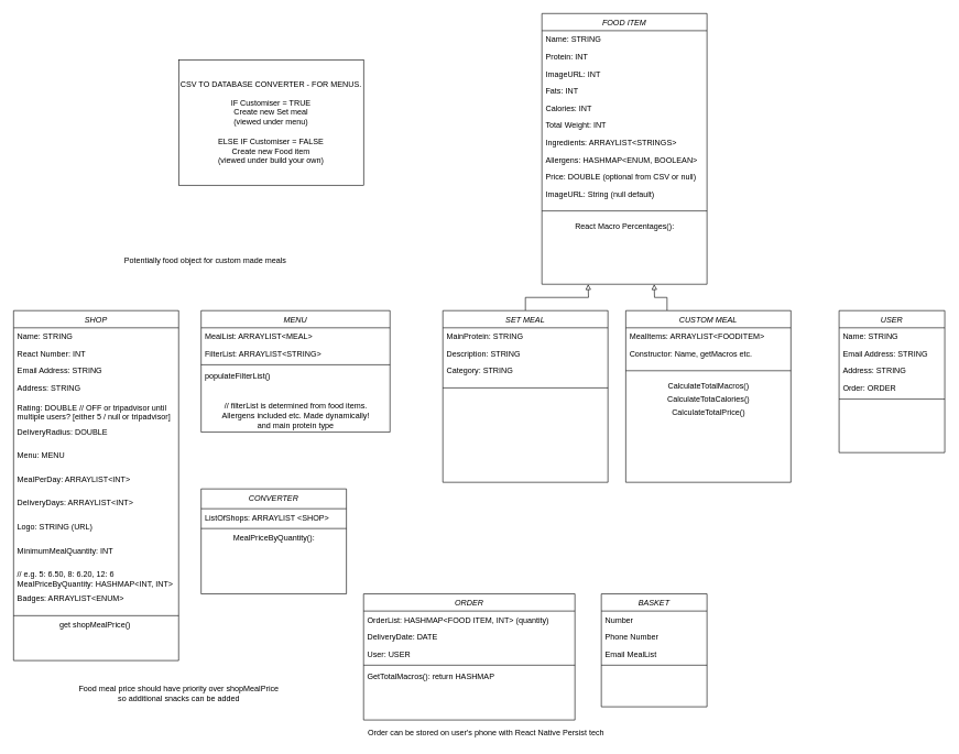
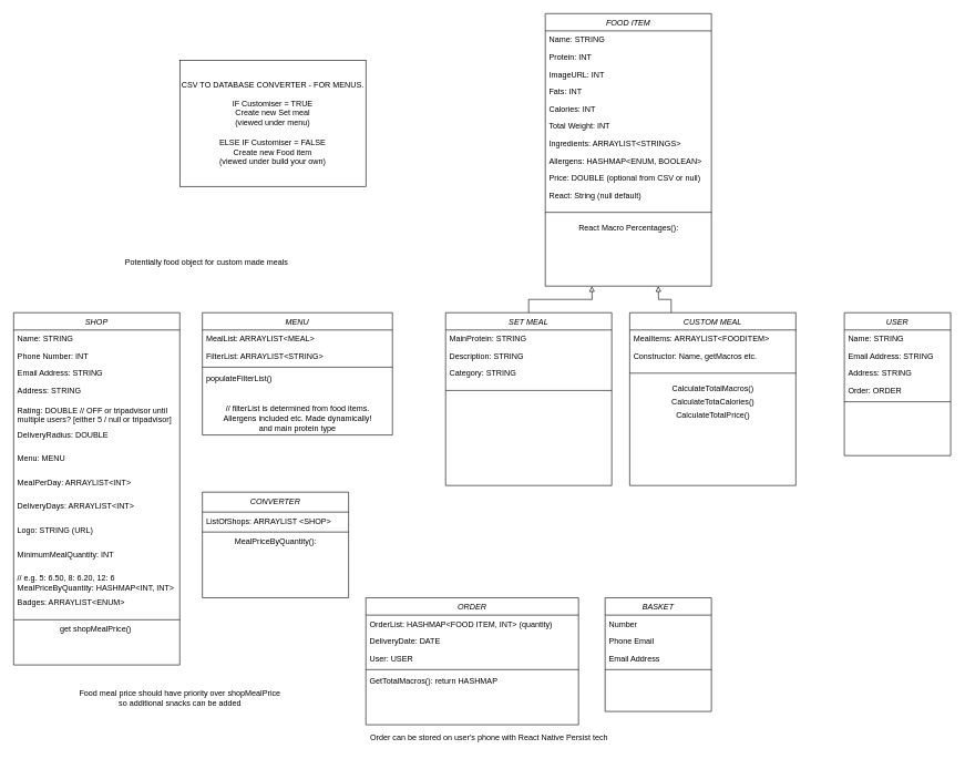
  <mxCell id="0" />
  <mxCell id="1" parent="0" />
  <mxCell id="2" value="SHOP" style="swimlane;fontStyle=2;align=center;verticalAlign=top;childLayout=stackLayout;horizontal=1;startSize=26;horizontalStack=0;resizeParent=1;resizeLast=0;collapsible=1;marginBottom=0;rounded=0;shadow=0;strokeWidth=1;" parent="1" vertex="1"><mxGeometry x="20" y="470" width="250" height="530" as="geometry"><mxRectangle x="230" y="140" width="160" height="26" as="alternateBounds" /></mxGeometry></mxCell>
  <mxCell id="3" value="Name: STRING" style="text;align=left;verticalAlign=top;spacingLeft=4;spacingRight=4;overflow=hidden;rotatable=0;points=[[0,0.5],[1,0.5]];portConstraint=eastwest;" parent="2" vertex="1"><mxGeometry y="26" width="250" height="26" as="geometry" /></mxCell>
- <mxCell id="4" value="React Number: INT" style="text;align=left;verticalAlign=top;spacingLeft=4;spacingRight=4;overflow=hidden;rotatable=0;points=[[0,0.5],[1,0.5]];portConstraint=eastwest;rounded=0;shadow=0;html=0;" parent="2" vertex="1"><mxGeometry y="52" width="250" height="26" as="geometry" /></mxCell>
+ <mxCell id="4" value="Phone Number: INT" style="text;align=left;verticalAlign=top;spacingLeft=4;spacingRight=4;overflow=hidden;rotatable=0;points=[[0,0.5],[1,0.5]];portConstraint=eastwest;rounded=0;shadow=0;html=0;" parent="2" vertex="1"><mxGeometry y="52" width="250" height="26" as="geometry" /></mxCell>
  <mxCell id="5" value="Email Address: STRING" style="text;align=left;verticalAlign=top;spacingLeft=4;spacingRight=4;overflow=hidden;rotatable=0;points=[[0,0.5],[1,0.5]];portConstraint=eastwest;rounded=0;shadow=0;html=0;" parent="2" vertex="1"><mxGeometry y="78" width="250" height="26" as="geometry" /></mxCell>
  <mxCell id="6" value="Address: STRING" style="text;align=left;verticalAlign=top;spacingLeft=4;spacingRight=4;overflow=hidden;rotatable=0;points=[[0,0.5],[1,0.5]];portConstraint=eastwest;rounded=0;shadow=0;html=0;" parent="2" vertex="1"><mxGeometry y="104" width="250" height="30" as="geometry" /></mxCell>
  <mxCell id="7" value="Rating: DOUBLE // OFF or tripadvisor until &#10;multiple users? [either 5 / null or tripadvisor]" style="text;align=left;verticalAlign=top;spacingLeft=4;spacingRight=4;overflow=hidden;rotatable=0;points=[[0,0.5],[1,0.5]];portConstraint=eastwest;rounded=0;shadow=0;html=0;" parent="2" vertex="1"><mxGeometry y="134" width="250" height="36" as="geometry" /></mxCell>
  <mxCell id="8" value="DeliveryRadius: DOUBLE" style="text;align=left;verticalAlign=top;spacingLeft=4;spacingRight=4;overflow=hidden;rotatable=0;points=[[0,0.5],[1,0.5]];portConstraint=eastwest;rounded=0;shadow=0;html=0;" parent="2" vertex="1"><mxGeometry y="170" width="250" height="36" as="geometry" /></mxCell>
  <mxCell id="9" value="Menu: MENU" style="text;align=left;verticalAlign=top;spacingLeft=4;spacingRight=4;overflow=hidden;rotatable=0;points=[[0,0.5],[1,0.5]];portConstraint=eastwest;rounded=0;shadow=0;html=0;" parent="2" vertex="1"><mxGeometry y="206" width="250" height="36" as="geometry" /></mxCell>
  <mxCell id="10" value="MealPerDay: ARRAYLIST&lt;INT&gt;" style="text;align=left;verticalAlign=top;spacingLeft=4;spacingRight=4;overflow=hidden;rotatable=0;points=[[0,0.5],[1,0.5]];portConstraint=eastwest;rounded=0;shadow=0;html=0;" parent="2" vertex="1"><mxGeometry y="242" width="250" height="36" as="geometry" /></mxCell>
  <mxCell id="11" value="DeliveryDays: ARRAYLIST&lt;INT&gt;" style="text;align=left;verticalAlign=top;spacingLeft=4;spacingRight=4;overflow=hidden;rotatable=0;points=[[0,0.5],[1,0.5]];portConstraint=eastwest;rounded=0;shadow=0;html=0;" parent="2" vertex="1"><mxGeometry y="278" width="250" height="36" as="geometry" /></mxCell>
  <mxCell id="12" value="Logo: STRING (URL)" style="text;align=left;verticalAlign=top;spacingLeft=4;spacingRight=4;overflow=hidden;rotatable=0;points=[[0,0.5],[1,0.5]];portConstraint=eastwest;rounded=0;shadow=0;html=0;" parent="2" vertex="1"><mxGeometry y="314" width="250" height="36" as="geometry" /></mxCell>
  <mxCell id="13" value="MinimumMealQuantity: INT" style="text;align=left;verticalAlign=top;spacingLeft=4;spacingRight=4;overflow=hidden;rotatable=0;points=[[0,0.5],[1,0.5]];portConstraint=eastwest;rounded=0;shadow=0;html=0;" parent="2" vertex="1"><mxGeometry y="350" width="250" height="36" as="geometry" /></mxCell>
  <mxCell id="14" value="// e.g. 5: 6.50, 8: 6.20, 12: 6 &#10;MealPriceByQuantity: HASHMAP&lt;INT, INT&gt;" style="text;align=left;verticalAlign=top;spacingLeft=4;spacingRight=4;overflow=hidden;rotatable=0;points=[[0,0.5],[1,0.5]];portConstraint=eastwest;rounded=0;shadow=0;html=0;" parent="2" vertex="1"><mxGeometry y="386" width="250" height="36" as="geometry" /></mxCell>
  <mxCell id="15" value="Badges: ARRAYLIST&lt;ENUM&gt;" style="text;align=left;verticalAlign=top;spacingLeft=4;spacingRight=4;overflow=hidden;rotatable=0;points=[[0,0.5],[1,0.5]];portConstraint=eastwest;rounded=0;shadow=0;html=0;" parent="2" vertex="1"><mxGeometry y="422" width="250" height="36" as="geometry" /></mxCell>
  <mxCell id="16" value="" style="line;html=1;strokeWidth=1;align=left;verticalAlign=middle;spacingTop=-1;spacingLeft=3;spacingRight=3;rotatable=0;labelPosition=right;points=[];portConstraint=eastwest;" parent="2" vertex="1"><mxGeometry y="458" width="250" height="8" as="geometry" /></mxCell>
  <mxCell id="17" value="get shopMealPrice()&amp;nbsp;" style="text;html=1;align=center;verticalAlign=middle;resizable=0;points=[];autosize=1;strokeColor=none;" parent="2" vertex="1"><mxGeometry y="466" width="250" height="20" as="geometry" /></mxCell>
  <mxCell id="18" style="edgeStyle=orthogonalEdgeStyle;rounded=0;orthogonalLoop=1;jettySize=auto;html=1;exitX=0.5;exitY=0;exitDx=0;exitDy=0;endArrow=block;endFill=0;" parent="1" source="19" edge="1"><mxGeometry relative="1" as="geometry"><mxPoint x="890" y="430" as="targetPoint" /></mxGeometry></mxCell>
  <mxCell id="19" value="SET MEAL" style="swimlane;fontStyle=2;align=center;verticalAlign=top;childLayout=stackLayout;horizontal=1;startSize=26;horizontalStack=0;resizeParent=1;resizeLast=0;collapsible=1;marginBottom=0;rounded=0;shadow=0;strokeWidth=1;" parent="1" vertex="1"><mxGeometry x="670" y="470" width="250" height="260" as="geometry"><mxRectangle x="440" y="119" width="160" height="26" as="alternateBounds" /></mxGeometry></mxCell>
  <mxCell id="20" value="MainProtein: STRING " style="text;align=left;verticalAlign=top;spacingLeft=4;spacingRight=4;overflow=hidden;rotatable=0;points=[[0,0.5],[1,0.5]];portConstraint=eastwest;" parent="19" vertex="1"><mxGeometry y="26" width="250" height="26" as="geometry" /></mxCell>
  <mxCell id="21" value="Description: STRING" style="text;align=left;verticalAlign=top;spacingLeft=4;spacingRight=4;overflow=hidden;rotatable=0;points=[[0,0.5],[1,0.5]];portConstraint=eastwest;rounded=0;shadow=0;html=0;" parent="19" vertex="1"><mxGeometry y="52" width="250" height="26" as="geometry" /></mxCell>
  <mxCell id="22" value="Category: STRING" style="text;align=left;verticalAlign=top;spacingLeft=4;spacingRight=4;overflow=hidden;rotatable=0;points=[[0,0.5],[1,0.5]];portConstraint=eastwest;rounded=0;shadow=0;html=0;" parent="19" vertex="1"><mxGeometry y="78" width="250" height="26" as="geometry" /></mxCell>
  <mxCell id="23" value="" style="line;html=1;strokeWidth=1;align=left;verticalAlign=middle;spacingTop=-1;spacingLeft=3;spacingRight=3;rotatable=0;labelPosition=right;points=[];portConstraint=eastwest;" parent="19" vertex="1"><mxGeometry y="104" width="250" height="26" as="geometry" /></mxCell>
  <mxCell id="24" value="BASKET" style="swimlane;fontStyle=2;align=center;verticalAlign=top;childLayout=stackLayout;horizontal=1;startSize=26;horizontalStack=0;resizeParent=1;resizeLast=0;collapsible=1;marginBottom=0;rounded=0;shadow=0;strokeWidth=1;" parent="1" vertex="1"><mxGeometry x="910" y="899" width="160" height="171" as="geometry"><mxRectangle x="230" y="140" width="160" height="26" as="alternateBounds" /></mxGeometry></mxCell>
  <mxCell id="25" value="Number" style="text;align=left;verticalAlign=top;spacingLeft=4;spacingRight=4;overflow=hidden;rotatable=0;points=[[0,0.5],[1,0.5]];portConstraint=eastwest;" parent="24" vertex="1"><mxGeometry y="26" width="160" height="26" as="geometry" /></mxCell>
- <mxCell id="26" value="Phone Number" style="text;align=left;verticalAlign=top;spacingLeft=4;spacingRight=4;overflow=hidden;rotatable=0;points=[[0,0.5],[1,0.5]];portConstraint=eastwest;rounded=0;shadow=0;html=0;" parent="24" vertex="1"><mxGeometry y="52" width="160" height="26" as="geometry" /></mxCell>
- <mxCell id="27" value="Email MealList" style="text;align=left;verticalAlign=top;spacingLeft=4;spacingRight=4;overflow=hidden;rotatable=0;points=[[0,0.5],[1,0.5]];portConstraint=eastwest;rounded=0;shadow=0;html=0;" parent="24" vertex="1"><mxGeometry y="78" width="160" height="26" as="geometry" /></mxCell>
+ <mxCell id="26" value="Phone Email" style="text;align=left;verticalAlign=top;spacingLeft=4;spacingRight=4;overflow=hidden;rotatable=0;points=[[0,0.5],[1,0.5]];portConstraint=eastwest;rounded=0;shadow=0;html=0;" parent="24" vertex="1"><mxGeometry y="52" width="160" height="26" as="geometry" /></mxCell>
+ <mxCell id="27" value="Email Address" style="text;align=left;verticalAlign=top;spacingLeft=4;spacingRight=4;overflow=hidden;rotatable=0;points=[[0,0.5],[1,0.5]];portConstraint=eastwest;rounded=0;shadow=0;html=0;" parent="24" vertex="1"><mxGeometry y="78" width="160" height="26" as="geometry" /></mxCell>
  <mxCell id="28" value="" style="line;html=1;strokeWidth=1;align=left;verticalAlign=middle;spacingTop=-1;spacingLeft=3;spacingRight=3;rotatable=0;labelPosition=right;points=[];portConstraint=eastwest;" parent="24" vertex="1"><mxGeometry y="104" width="160" height="8" as="geometry" /></mxCell>
  <mxCell id="29" value="ORDER" style="swimlane;fontStyle=2;align=center;verticalAlign=top;childLayout=stackLayout;horizontal=1;startSize=26;horizontalStack=0;resizeParent=1;resizeLast=0;collapsible=1;marginBottom=0;rounded=0;shadow=0;strokeWidth=1;" parent="1" vertex="1"><mxGeometry x="550" y="899" width="320" height="191" as="geometry"><mxRectangle x="230" y="140" width="160" height="26" as="alternateBounds" /></mxGeometry></mxCell>
  <mxCell id="30" value="OrderList: HASHMAP&lt;FOOD ITEM, INT&gt; (quantity)" style="text;align=left;verticalAlign=top;spacingLeft=4;spacingRight=4;overflow=hidden;rotatable=0;points=[[0,0.5],[1,0.5]];portConstraint=eastwest;" parent="29" vertex="1"><mxGeometry y="26" width="320" height="26" as="geometry" /></mxCell>
  <mxCell id="31" value="DeliveryDate: DATE" style="text;align=left;verticalAlign=top;spacingLeft=4;spacingRight=4;overflow=hidden;rotatable=0;points=[[0,0.5],[1,0.5]];portConstraint=eastwest;rounded=0;shadow=0;html=0;" parent="29" vertex="1"><mxGeometry y="52" width="320" height="26" as="geometry" /></mxCell>
  <mxCell id="32" value="User: USER" style="text;align=left;verticalAlign=top;spacingLeft=4;spacingRight=4;overflow=hidden;rotatable=0;points=[[0,0.5],[1,0.5]];portConstraint=eastwest;rounded=0;shadow=0;html=0;" parent="29" vertex="1"><mxGeometry y="78" width="320" height="26" as="geometry" /></mxCell>
  <mxCell id="33" value="" style="line;html=1;strokeWidth=1;align=left;verticalAlign=middle;spacingTop=-1;spacingLeft=3;spacingRight=3;rotatable=0;labelPosition=right;points=[];portConstraint=eastwest;" parent="29" vertex="1"><mxGeometry y="104" width="320" height="8" as="geometry" /></mxCell>
  <mxCell id="34" value="GetTotalMacros(): return HASHMAP" style="text;align=left;verticalAlign=top;spacingLeft=4;spacingRight=4;overflow=hidden;rotatable=0;points=[[0,0.5],[1,0.5]];portConstraint=eastwest;" parent="29" vertex="1"><mxGeometry y="112" width="320" height="26" as="geometry" /></mxCell>
  <mxCell id="35" value="USER" style="swimlane;fontStyle=2;align=center;verticalAlign=top;childLayout=stackLayout;horizontal=1;startSize=26;horizontalStack=0;resizeParent=1;resizeLast=0;collapsible=1;marginBottom=0;rounded=0;shadow=0;strokeWidth=1;" parent="1" vertex="1"><mxGeometry x="1270" y="470" width="160" height="215" as="geometry"><mxRectangle x="230" y="140" width="160" height="26" as="alternateBounds" /></mxGeometry></mxCell>
  <mxCell id="36" value="Name: STRING" style="text;align=left;verticalAlign=top;spacingLeft=4;spacingRight=4;overflow=hidden;rotatable=0;points=[[0,0.5],[1,0.5]];portConstraint=eastwest;" parent="35" vertex="1"><mxGeometry y="26" width="160" height="26" as="geometry" /></mxCell>
  <mxCell id="37" value="Email Address: STRING" style="text;align=left;verticalAlign=top;spacingLeft=4;spacingRight=4;overflow=hidden;rotatable=0;points=[[0,0.5],[1,0.5]];portConstraint=eastwest;rounded=0;shadow=0;html=0;" parent="35" vertex="1"><mxGeometry y="52" width="160" height="26" as="geometry" /></mxCell>
  <mxCell id="38" value="Address: STRING" style="text;align=left;verticalAlign=top;spacingLeft=4;spacingRight=4;overflow=hidden;rotatable=0;points=[[0,0.5],[1,0.5]];portConstraint=eastwest;rounded=0;shadow=0;html=0;" parent="35" vertex="1"><mxGeometry y="78" width="160" height="26" as="geometry" /></mxCell>
  <mxCell id="39" value="Order: ORDER" style="text;align=left;verticalAlign=top;spacingLeft=4;spacingRight=4;overflow=hidden;rotatable=0;points=[[0,0.5],[1,0.5]];portConstraint=eastwest;rounded=0;shadow=0;html=0;" parent="35" vertex="1"><mxGeometry y="104" width="160" height="26" as="geometry" /></mxCell>
  <mxCell id="40" value="" style="line;html=1;strokeWidth=1;align=left;verticalAlign=middle;spacingTop=-1;spacingLeft=3;spacingRight=3;rotatable=0;labelPosition=right;points=[];portConstraint=eastwest;" parent="35" vertex="1"><mxGeometry y="130" width="160" height="8" as="geometry" /></mxCell>
  <mxCell id="41" value="Potentially food object for custom made meals" style="text;html=1;align=center;verticalAlign=middle;resizable=0;points=[];autosize=1;strokeColor=none;" parent="1" vertex="1"><mxGeometry x="180" y="385" width="260" height="20" as="geometry" /></mxCell>
  <mxCell id="42" value="MENU" style="swimlane;fontStyle=2;align=center;verticalAlign=top;childLayout=stackLayout;horizontal=1;startSize=26;horizontalStack=0;resizeParent=1;resizeLast=0;collapsible=1;marginBottom=0;rounded=0;shadow=0;strokeWidth=1;" parent="1" vertex="1"><mxGeometry x="304" y="470" width="286" height="184" as="geometry"><mxRectangle x="440" y="119" width="160" height="26" as="alternateBounds" /></mxGeometry></mxCell>
  <mxCell id="43" value="MealList: ARRAYLIST&lt;MEAL&gt;" style="text;align=left;verticalAlign=top;spacingLeft=4;spacingRight=4;overflow=hidden;rotatable=0;points=[[0,0.5],[1,0.5]];portConstraint=eastwest;" parent="42" vertex="1"><mxGeometry y="26" width="286" height="26" as="geometry" /></mxCell>
  <mxCell id="44" value="FilterList: ARRAYLIST&lt;STRING&gt;" style="text;align=left;verticalAlign=top;spacingLeft=4;spacingRight=4;overflow=hidden;rotatable=0;points=[[0,0.5],[1,0.5]];portConstraint=eastwest;" parent="42" vertex="1"><mxGeometry y="52" width="286" height="26" as="geometry" /></mxCell>
  <mxCell id="45" value="" style="line;html=1;strokeWidth=1;align=left;verticalAlign=middle;spacingTop=-1;spacingLeft=3;spacingRight=3;rotatable=0;labelPosition=right;points=[];portConstraint=eastwest;" parent="42" vertex="1"><mxGeometry y="78" width="286" height="8" as="geometry" /></mxCell>
  <mxCell id="46" value="populateFilterList()" style="text;align=left;verticalAlign=top;spacingLeft=4;spacingRight=4;overflow=hidden;rotatable=0;points=[[0,0.5],[1,0.5]];portConstraint=eastwest;" parent="42" vertex="1"><mxGeometry y="86" width="286" height="48" as="geometry" /></mxCell>
  <mxCell id="47" value="// filterList is determined from food items. &lt;br&gt;Allergens included etc. Made dynamically!&lt;br&gt;and main protein type" style="text;html=1;align=center;verticalAlign=middle;resizable=0;points=[];autosize=1;strokeColor=none;" vertex="1" parent="42"><mxGeometry y="134" width="286" height="50" as="geometry" /></mxCell>
  <mxCell id="48" value="CONVERTER" style="swimlane;fontStyle=2;align=center;verticalAlign=top;childLayout=stackLayout;horizontal=1;startSize=30;horizontalStack=0;resizeParent=1;resizeLast=0;collapsible=1;marginBottom=0;rounded=0;shadow=0;strokeWidth=1;" parent="1" vertex="1"><mxGeometry x="304" y="740" width="220" height="159" as="geometry"><mxRectangle x="230" y="140" width="160" height="26" as="alternateBounds" /></mxGeometry></mxCell>
  <mxCell id="49" value="ListOfShops: ARRAYLIST &lt;SHOP&gt;" style="text;align=left;verticalAlign=top;spacingLeft=4;spacingRight=4;overflow=hidden;rotatable=0;points=[[0,0.5],[1,0.5]];portConstraint=eastwest;" parent="48" vertex="1"><mxGeometry y="30" width="220" height="26" as="geometry" /></mxCell>
  <mxCell id="50" value="" style="line;html=1;strokeWidth=1;align=left;verticalAlign=middle;spacingTop=-1;spacingLeft=3;spacingRight=3;rotatable=0;labelPosition=right;points=[];portConstraint=eastwest;" parent="48" vertex="1"><mxGeometry y="56" width="220" height="8" as="geometry" /></mxCell>
  <mxCell id="51" value="MealPriceByQuantity():" style="text;html=1;align=center;verticalAlign=middle;resizable=0;points=[];autosize=1;strokeColor=none;" parent="48" vertex="1"><mxGeometry y="64" width="220" height="20" as="geometry" /></mxCell>
  <mxCell id="52" style="edgeStyle=orthogonalEdgeStyle;rounded=0;orthogonalLoop=1;jettySize=auto;html=1;exitX=0.25;exitY=0;exitDx=0;exitDy=0;endArrow=block;endFill=0;" parent="1" source="53" edge="1"><mxGeometry relative="1" as="geometry"><mxPoint x="990" y="430" as="targetPoint" /></mxGeometry></mxCell>
  <mxCell id="53" value="CUSTOM MEAL" style="swimlane;fontStyle=2;align=center;verticalAlign=top;childLayout=stackLayout;horizontal=1;startSize=26;horizontalStack=0;resizeParent=1;resizeLast=0;collapsible=1;marginBottom=0;rounded=0;shadow=0;strokeWidth=1;" parent="1" vertex="1"><mxGeometry x="947" y="470" width="250" height="260" as="geometry"><mxRectangle x="440" y="119" width="160" height="26" as="alternateBounds" /></mxGeometry></mxCell>
  <mxCell id="54" value="MealItems: ARRAYLIST&lt;FOODITEM&gt;" style="text;align=left;verticalAlign=top;spacingLeft=4;spacingRight=4;overflow=hidden;rotatable=0;points=[[0,0.5],[1,0.5]];portConstraint=eastwest;rounded=0;shadow=0;html=0;" parent="53" vertex="1"><mxGeometry y="26" width="250" height="26" as="geometry" /></mxCell>
  <mxCell id="55" value="Constructor: Name, getMacros etc." style="text;align=left;verticalAlign=top;spacingLeft=4;spacingRight=4;overflow=hidden;rotatable=0;points=[[0,0.5],[1,0.5]];portConstraint=eastwest;rounded=0;shadow=0;html=0;" parent="53" vertex="1"><mxGeometry y="52" width="250" height="26" as="geometry" /></mxCell>
  <mxCell id="56" value="" style="line;html=1;strokeWidth=1;align=left;verticalAlign=middle;spacingTop=-1;spacingLeft=3;spacingRight=3;rotatable=0;labelPosition=right;points=[];portConstraint=eastwest;" parent="53" vertex="1"><mxGeometry y="78" width="250" height="26" as="geometry" /></mxCell>
  <mxCell id="57" value="CalculateTotalMacros()" style="text;html=1;align=center;verticalAlign=middle;resizable=0;points=[];autosize=1;strokeColor=none;" parent="53" vertex="1"><mxGeometry y="104" width="250" height="20" as="geometry" /></mxCell>
  <mxCell id="58" value="CalculateTotaCalories()" style="text;html=1;align=center;verticalAlign=middle;resizable=0;points=[];autosize=1;strokeColor=none;" parent="53" vertex="1"><mxGeometry y="124" width="250" height="20" as="geometry" /></mxCell>
  <mxCell id="59" value="CalculateTotalPrice()" style="text;html=1;align=center;verticalAlign=middle;resizable=0;points=[];autosize=1;strokeColor=none;" parent="53" vertex="1"><mxGeometry y="144" width="250" height="20" as="geometry" /></mxCell>
  <mxCell id="60" value="FOOD ITEM" style="swimlane;fontStyle=2;align=center;verticalAlign=top;childLayout=stackLayout;horizontal=1;startSize=26;horizontalStack=0;resizeParent=1;resizeLast=0;collapsible=1;marginBottom=0;rounded=0;shadow=0;strokeWidth=1;" parent="1" vertex="1"><mxGeometry x="820" y="20" width="250" height="410" as="geometry"><mxRectangle x="440" y="119" width="160" height="26" as="alternateBounds" /></mxGeometry></mxCell>
  <mxCell id="61" value="Name: STRING" style="text;align=left;verticalAlign=top;spacingLeft=4;spacingRight=4;overflow=hidden;rotatable=0;points=[[0,0.5],[1,0.5]];portConstraint=eastwest;" parent="60" vertex="1"><mxGeometry y="26" width="250" height="26" as="geometry" /></mxCell>
  <mxCell id="62" value="Protein: INT" style="text;align=left;verticalAlign=top;spacingLeft=4;spacingRight=4;overflow=hidden;rotatable=0;points=[[0,0.5],[1,0.5]];portConstraint=eastwest;" parent="60" vertex="1"><mxGeometry y="52" width="250" height="26" as="geometry" /></mxCell>
  <mxCell id="63" value="ImageURL: INT" style="text;align=left;verticalAlign=top;spacingLeft=4;spacingRight=4;overflow=hidden;rotatable=0;points=[[0,0.5],[1,0.5]];portConstraint=eastwest;rounded=0;shadow=0;html=0;" parent="60" vertex="1"><mxGeometry y="78" width="250" height="26" as="geometry" /></mxCell>
  <mxCell id="64" value="Fats: INT" style="text;align=left;verticalAlign=top;spacingLeft=4;spacingRight=4;overflow=hidden;rotatable=0;points=[[0,0.5],[1,0.5]];portConstraint=eastwest;rounded=0;shadow=0;html=0;" parent="60" vertex="1"><mxGeometry y="104" width="250" height="26" as="geometry" /></mxCell>
  <mxCell id="65" value="Calories: INT" style="text;align=left;verticalAlign=top;spacingLeft=4;spacingRight=4;overflow=hidden;rotatable=0;points=[[0,0.5],[1,0.5]];portConstraint=eastwest;rounded=0;shadow=0;html=0;" parent="60" vertex="1"><mxGeometry y="130" width="250" height="26" as="geometry" /></mxCell>
  <mxCell id="66" value="Total Weight: INT" style="text;align=left;verticalAlign=top;spacingLeft=4;spacingRight=4;overflow=hidden;rotatable=0;points=[[0,0.5],[1,0.5]];portConstraint=eastwest;rounded=0;shadow=0;html=0;" parent="60" vertex="1"><mxGeometry y="156" width="250" height="26" as="geometry" /></mxCell>
  <mxCell id="67" value="Ingredients: ARRAYLIST&lt;STRINGS&gt;" style="text;align=left;verticalAlign=top;spacingLeft=4;spacingRight=4;overflow=hidden;rotatable=0;points=[[0,0.5],[1,0.5]];portConstraint=eastwest;rounded=0;shadow=0;html=0;" parent="60" vertex="1"><mxGeometry y="182" width="250" height="26" as="geometry" /></mxCell>
  <mxCell id="68" value="Allergens: HASHMAP&lt;ENUM, BOOLEAN&gt;" style="text;align=left;verticalAlign=top;spacingLeft=4;spacingRight=4;overflow=hidden;rotatable=0;points=[[0,0.5],[1,0.5]];portConstraint=eastwest;rounded=0;shadow=0;html=0;" parent="60" vertex="1"><mxGeometry y="208" width="250" height="26" as="geometry" /></mxCell>
  <mxCell id="69" value="Price: DOUBLE (optional from CSV or null)" style="text;align=left;verticalAlign=top;spacingLeft=4;spacingRight=4;overflow=hidden;rotatable=0;points=[[0,0.5],[1,0.5]];portConstraint=eastwest;rounded=0;shadow=0;html=0;" parent="60" vertex="1"><mxGeometry y="234" width="250" height="26" as="geometry" /></mxCell>
- <mxCell id="70" value="ImageURL: String (null default)" style="text;align=left;verticalAlign=top;spacingLeft=4;spacingRight=4;overflow=hidden;rotatable=0;points=[[0,0.5],[1,0.5]];portConstraint=eastwest;rounded=0;shadow=0;html=0;" parent="60" vertex="1"><mxGeometry y="260" width="250" height="26" as="geometry" /></mxCell>
+ <mxCell id="70" value="React: String (null default)" style="text;align=left;verticalAlign=top;spacingLeft=4;spacingRight=4;overflow=hidden;rotatable=0;points=[[0,0.5],[1,0.5]];portConstraint=eastwest;rounded=0;shadow=0;html=0;" parent="60" vertex="1"><mxGeometry y="260" width="250" height="26" as="geometry" /></mxCell>
  <mxCell id="71" value="" style="line;html=1;strokeWidth=1;align=left;verticalAlign=middle;spacingTop=-1;spacingLeft=3;spacingRight=3;rotatable=0;labelPosition=right;points=[];portConstraint=eastwest;" parent="60" vertex="1"><mxGeometry y="286" width="250" height="26" as="geometry" /></mxCell>
  <mxCell id="72" value="React Macro Percentages():" style="text;html=1;align=center;verticalAlign=middle;resizable=0;points=[];autosize=1;strokeColor=none;" parent="60" vertex="1"><mxGeometry y="312" width="250" height="20" as="geometry" /></mxCell>
  <mxCell id="73" value="CSV TO DATABASE CONVERTER - FOR MENUS.&lt;br&gt;&lt;br&gt;IF Customiser = TRUE&lt;br&gt;Create new Set meal&lt;br&gt;(viewed under menu)&lt;br&gt;&lt;br&gt;ELSE IF Customiser = FALSE&lt;span style=&quot;font-family: &amp;#34;arial&amp;#34; ; font-size: 13px ; text-align: left ; background-color: rgb(255 , 255 , 255)&quot;&gt;&lt;br&gt;&lt;/span&gt;Create new Food item&lt;br&gt;(viewed under build your own)" style="rounded=0;whiteSpace=wrap;html=1;" parent="1" vertex="1"><mxGeometry x="270" y="90" width="280" height="190" as="geometry" /></mxCell>
  <mxCell id="74" value="Food meal price should have priority over shopMealPrice&lt;br&gt;so additional snacks can be added" style="text;html=1;align=center;verticalAlign=middle;resizable=0;points=[];autosize=1;strokeColor=none;" parent="1" vertex="1"><mxGeometry x="110" y="1035" width="320" height="30" as="geometry" /></mxCell>
  <mxCell id="75" value="Order can be stored on user's phone with React Native Persist tech" style="text;html=1;align=center;verticalAlign=middle;resizable=0;points=[];autosize=1;strokeColor=none;" vertex="1" parent="1"><mxGeometry x="550" y="1100" width="370" height="20" as="geometry" /></mxCell>
